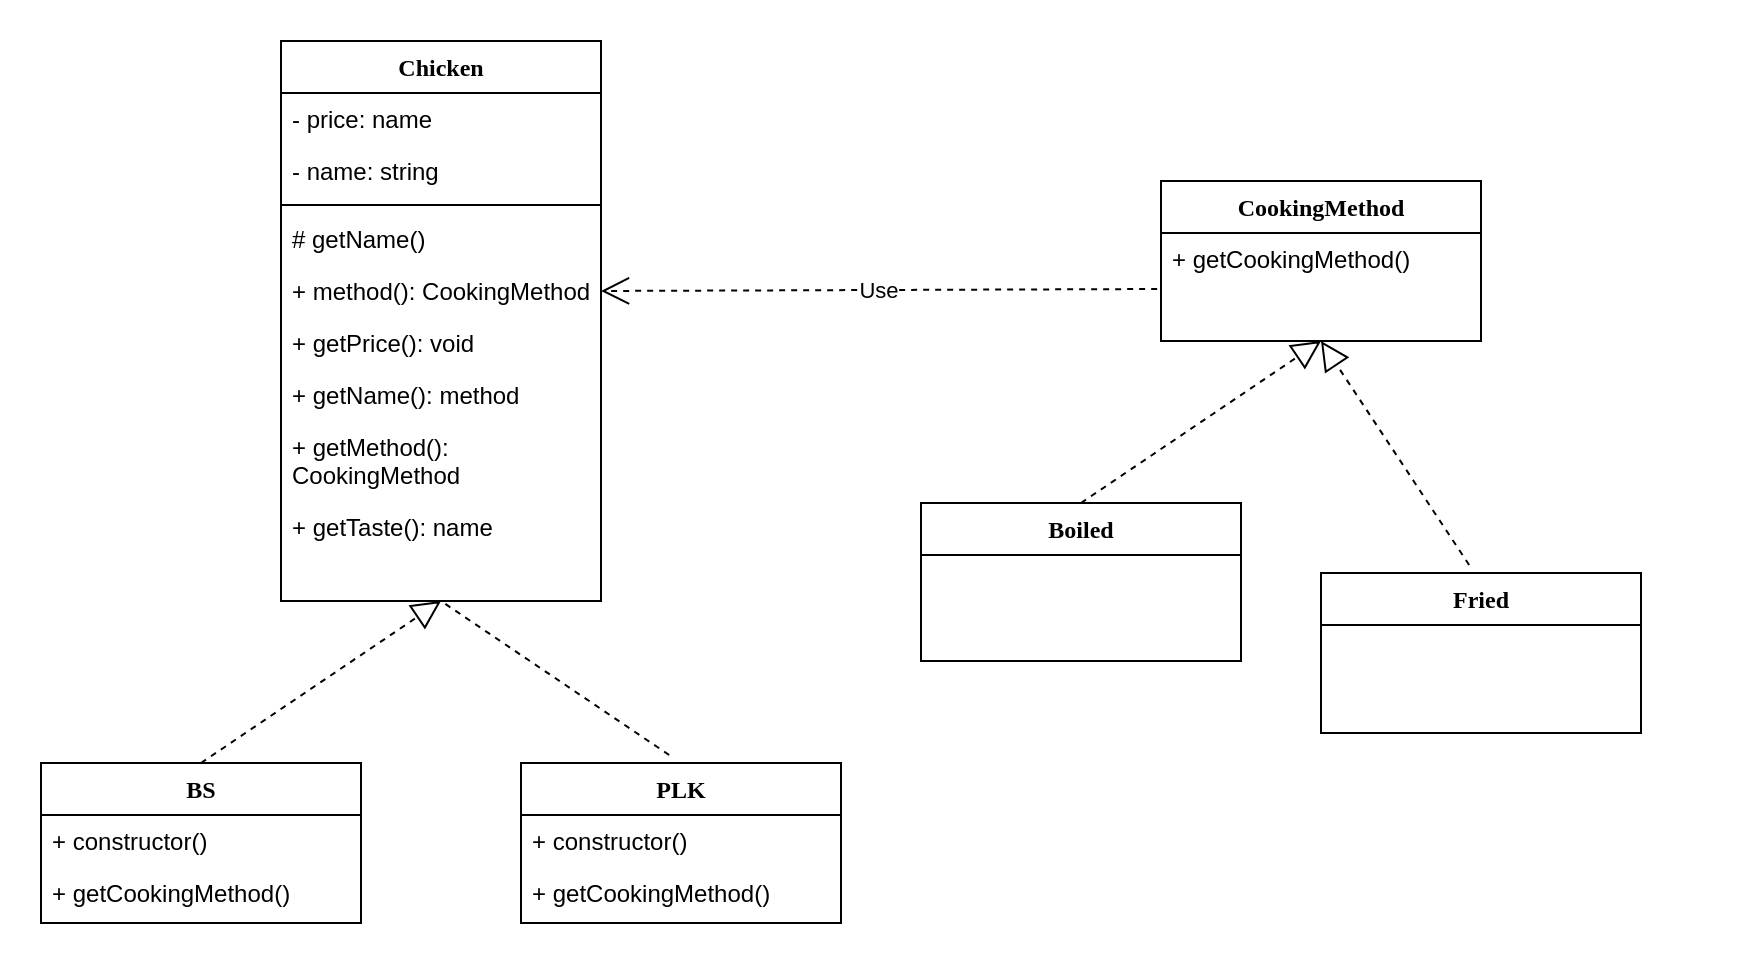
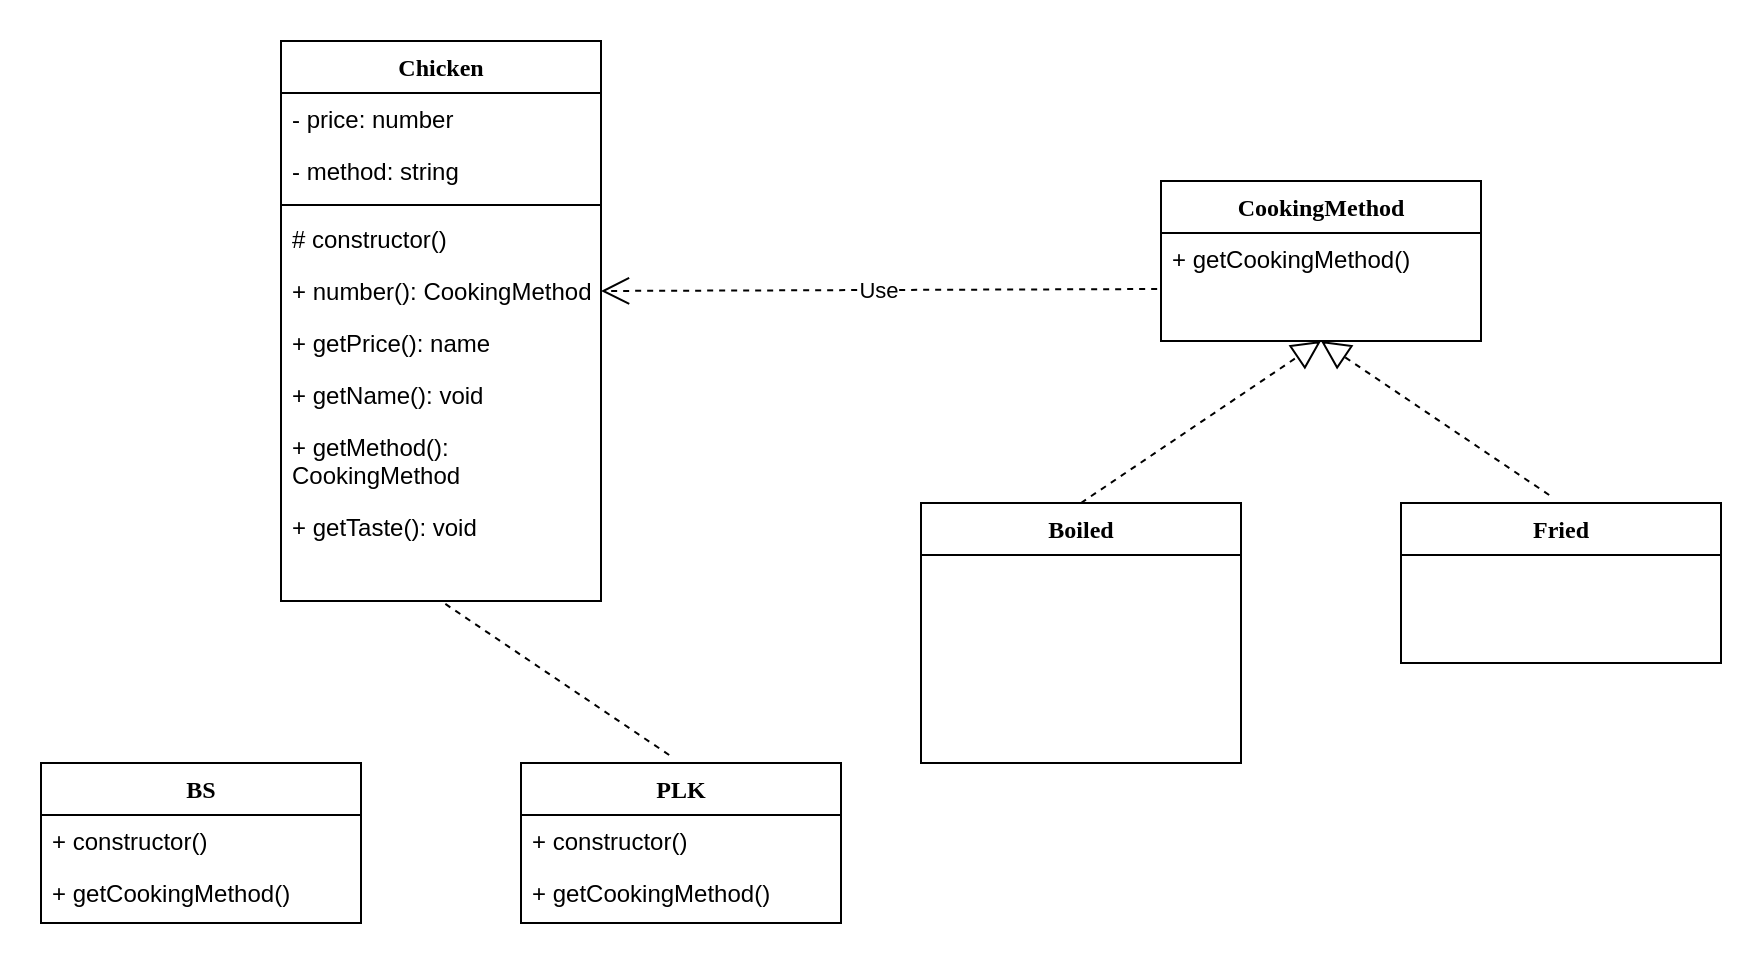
  <mxCell id="0" />
  <mxCell id="1" parent="0" />
  <mxCell id="2" value="Chicken" style="swimlane;html=1;fontStyle=1;align=center;verticalAlign=top;childLayout=stackLayout;horizontal=1;startSize=26;horizontalStack=0;resizeParent=1;resizeLast=0;collapsible=1;marginBottom=0;swimlaneFillColor=#ffffff;rounded=0;shadow=0;comic=0;labelBackgroundColor=none;strokeWidth=1;fillColor=none;fontFamily=Verdana;fontSize=12" parent="1" vertex="1"><mxGeometry x="140" y="20" width="160" height="280" as="geometry" /></mxCell>
- <mxCell id="3" value="- price: name" style="text;html=1;strokeColor=none;fillColor=none;align=left;verticalAlign=top;spacingLeft=4;spacingRight=4;whiteSpace=wrap;overflow=hidden;rotatable=0;points=[[0,0.5],[1,0.5]];portConstraint=eastwest;" parent="2" vertex="1"><mxGeometry y="26" width="160" height="26" as="geometry" /></mxCell>
- <mxCell id="4" value="- name: string" style="text;html=1;strokeColor=none;fillColor=none;align=left;verticalAlign=top;spacingLeft=4;spacingRight=4;whiteSpace=wrap;overflow=hidden;rotatable=0;points=[[0,0.5],[1,0.5]];portConstraint=eastwest;" parent="2" vertex="1"><mxGeometry y="52" width="160" height="26" as="geometry" /></mxCell>
+ <mxCell id="3" value="- price: number" style="text;html=1;strokeColor=none;fillColor=none;align=left;verticalAlign=top;spacingLeft=4;spacingRight=4;whiteSpace=wrap;overflow=hidden;rotatable=0;points=[[0,0.5],[1,0.5]];portConstraint=eastwest;" parent="2" vertex="1"><mxGeometry y="26" width="160" height="26" as="geometry" /></mxCell>
+ <mxCell id="4" value="- method: string" style="text;html=1;strokeColor=none;fillColor=none;align=left;verticalAlign=top;spacingLeft=4;spacingRight=4;whiteSpace=wrap;overflow=hidden;rotatable=0;points=[[0,0.5],[1,0.5]];portConstraint=eastwest;" parent="2" vertex="1"><mxGeometry y="52" width="160" height="26" as="geometry" /></mxCell>
  <mxCell id="5" value="" style="line;html=1;strokeWidth=1;fillColor=none;align=left;verticalAlign=middle;spacingTop=-1;spacingLeft=3;spacingRight=3;rotatable=0;labelPosition=right;points=[];portConstraint=eastwest;" parent="2" vertex="1"><mxGeometry y="78" width="160" height="8" as="geometry" /></mxCell>
- <mxCell id="6" value="# getName()" style="text;html=1;strokeColor=none;fillColor=none;align=left;verticalAlign=top;spacingLeft=4;spacingRight=4;whiteSpace=wrap;overflow=hidden;rotatable=0;points=[[0,0.5],[1,0.5]];portConstraint=eastwest;" parent="2" vertex="1"><mxGeometry y="86" width="160" height="26" as="geometry" /></mxCell>
- <mxCell id="7" value="+ method(): CookingMethod" style="text;html=1;strokeColor=none;fillColor=none;align=left;verticalAlign=top;spacingLeft=4;spacingRight=4;whiteSpace=wrap;overflow=hidden;rotatable=0;points=[[0,0.5],[1,0.5]];portConstraint=eastwest;" parent="2" vertex="1"><mxGeometry y="112" width="160" height="26" as="geometry" /></mxCell>
- <mxCell id="8" value="+ getPrice(): void&lt;br&gt;" style="text;html=1;strokeColor=none;fillColor=none;align=left;verticalAlign=top;spacingLeft=4;spacingRight=4;whiteSpace=wrap;overflow=hidden;rotatable=0;points=[[0,0.5],[1,0.5]];portConstraint=eastwest;" vertex="1" parent="2"><mxGeometry y="138" width="160" height="26" as="geometry" /></mxCell>
- <mxCell id="9" value="+ getName(): method" style="text;html=1;strokeColor=none;fillColor=none;align=left;verticalAlign=top;spacingLeft=4;spacingRight=4;whiteSpace=wrap;overflow=hidden;rotatable=0;points=[[0,0.5],[1,0.5]];portConstraint=eastwest;" vertex="1" parent="2"><mxGeometry y="164" width="160" height="26" as="geometry" /></mxCell>
+ <mxCell id="6" value="# constructor()" style="text;html=1;strokeColor=none;fillColor=none;align=left;verticalAlign=top;spacingLeft=4;spacingRight=4;whiteSpace=wrap;overflow=hidden;rotatable=0;points=[[0,0.5],[1,0.5]];portConstraint=eastwest;" parent="2" vertex="1"><mxGeometry y="86" width="160" height="26" as="geometry" /></mxCell>
+ <mxCell id="7" value="+ number(): CookingMethod" style="text;html=1;strokeColor=none;fillColor=none;align=left;verticalAlign=top;spacingLeft=4;spacingRight=4;whiteSpace=wrap;overflow=hidden;rotatable=0;points=[[0,0.5],[1,0.5]];portConstraint=eastwest;" parent="2" vertex="1"><mxGeometry y="112" width="160" height="26" as="geometry" /></mxCell>
+ <mxCell id="8" value="+ getPrice(): name&lt;br&gt;" style="text;html=1;strokeColor=none;fillColor=none;align=left;verticalAlign=top;spacingLeft=4;spacingRight=4;whiteSpace=wrap;overflow=hidden;rotatable=0;points=[[0,0.5],[1,0.5]];portConstraint=eastwest;" vertex="1" parent="2"><mxGeometry y="138" width="160" height="26" as="geometry" /></mxCell>
+ <mxCell id="9" value="+ getName(): void" style="text;html=1;strokeColor=none;fillColor=none;align=left;verticalAlign=top;spacingLeft=4;spacingRight=4;whiteSpace=wrap;overflow=hidden;rotatable=0;points=[[0,0.5],[1,0.5]];portConstraint=eastwest;" vertex="1" parent="2"><mxGeometry y="164" width="160" height="26" as="geometry" /></mxCell>
  <mxCell id="10" value="+ getMethod(): CookingMethod" style="text;html=1;strokeColor=none;fillColor=none;align=left;verticalAlign=top;spacingLeft=4;spacingRight=4;whiteSpace=wrap;overflow=hidden;rotatable=0;points=[[0,0.5],[1,0.5]];portConstraint=eastwest;" vertex="1" parent="2"><mxGeometry y="190" width="160" height="40" as="geometry" /></mxCell>
- <mxCell id="11" value="+ getTaste(): name" style="text;html=1;strokeColor=none;fillColor=none;align=left;verticalAlign=top;spacingLeft=4;spacingRight=4;whiteSpace=wrap;overflow=hidden;rotatable=0;points=[[0,0.5],[1,0.5]];portConstraint=eastwest;" vertex="1" parent="2"><mxGeometry y="230" width="160" height="26" as="geometry" /></mxCell>
+ <mxCell id="11" value="+ getTaste(): void" style="text;html=1;strokeColor=none;fillColor=none;align=left;verticalAlign=top;spacingLeft=4;spacingRight=4;whiteSpace=wrap;overflow=hidden;rotatable=0;points=[[0,0.5],[1,0.5]];portConstraint=eastwest;" vertex="1" parent="2"><mxGeometry y="230" width="160" height="26" as="geometry" /></mxCell>
  <mxCell id="12" value="CookingMethod" style="swimlane;html=1;fontStyle=1;align=center;verticalAlign=top;childLayout=stackLayout;horizontal=1;startSize=26;horizontalStack=0;resizeParent=1;resizeLast=0;collapsible=1;marginBottom=0;swimlaneFillColor=#ffffff;rounded=0;shadow=0;comic=0;labelBackgroundColor=none;strokeWidth=1;fillColor=none;fontFamily=Verdana;fontSize=12" vertex="1" parent="1"><mxGeometry x="580" y="90" width="160" height="80" as="geometry" /></mxCell>
  <mxCell id="13" value="+ getCookingMethod()" style="text;html=1;strokeColor=none;fillColor=none;align=left;verticalAlign=top;spacingLeft=4;spacingRight=4;whiteSpace=wrap;overflow=hidden;rotatable=0;points=[[0,0.5],[1,0.5]];portConstraint=eastwest;" vertex="1" parent="12"><mxGeometry y="26" width="160" height="26" as="geometry" /></mxCell>
  <mxCell id="14" value="BS" style="swimlane;html=1;fontStyle=1;align=center;verticalAlign=top;childLayout=stackLayout;horizontal=1;startSize=26;horizontalStack=0;resizeParent=1;resizeLast=0;collapsible=1;marginBottom=0;swimlaneFillColor=#ffffff;rounded=0;shadow=0;comic=0;labelBackgroundColor=none;strokeWidth=1;fillColor=none;fontFamily=Verdana;fontSize=12" vertex="1" parent="1"><mxGeometry x="20" y="381" width="160" height="80" as="geometry" /></mxCell>
  <mxCell id="15" value="+ constructor()" style="text;html=1;strokeColor=none;fillColor=none;align=left;verticalAlign=top;spacingLeft=4;spacingRight=4;whiteSpace=wrap;overflow=hidden;rotatable=0;points=[[0,0.5],[1,0.5]];portConstraint=eastwest;" vertex="1" parent="14"><mxGeometry y="26" width="160" height="26" as="geometry" /></mxCell>
  <mxCell id="16" value="+ getCookingMethod()" style="text;html=1;strokeColor=none;fillColor=none;align=left;verticalAlign=top;spacingLeft=4;spacingRight=4;whiteSpace=wrap;overflow=hidden;rotatable=0;points=[[0,0.5],[1,0.5]];portConstraint=eastwest;" vertex="1" parent="14"><mxGeometry y="52" width="160" height="26" as="geometry" /></mxCell>
  <mxCell id="17" value="PLK" style="swimlane;html=1;fontStyle=1;align=center;verticalAlign=top;childLayout=stackLayout;horizontal=1;startSize=26;horizontalStack=0;resizeParent=1;resizeLast=0;collapsible=1;marginBottom=0;swimlaneFillColor=#ffffff;rounded=0;shadow=0;comic=0;labelBackgroundColor=none;strokeWidth=1;fillColor=none;fontFamily=Verdana;fontSize=12" vertex="1" parent="1"><mxGeometry x="260" y="381" width="160" height="80" as="geometry" /></mxCell>
  <mxCell id="18" value="+ constructor()" style="text;html=1;strokeColor=none;fillColor=none;align=left;verticalAlign=top;spacingLeft=4;spacingRight=4;whiteSpace=wrap;overflow=hidden;rotatable=0;points=[[0,0.5],[1,0.5]];portConstraint=eastwest;" vertex="1" parent="17"><mxGeometry y="26" width="160" height="26" as="geometry" /></mxCell>
  <mxCell id="19" value="+ getCookingMethod()" style="text;html=1;strokeColor=none;fillColor=none;align=left;verticalAlign=top;spacingLeft=4;spacingRight=4;whiteSpace=wrap;overflow=hidden;rotatable=0;points=[[0,0.5],[1,0.5]];portConstraint=eastwest;" vertex="1" parent="17"><mxGeometry y="52" width="160" height="26" as="geometry" /></mxCell>
- <mxCell id="20" value="" style="endArrow=block;dashed=1;endFill=0;endSize=12;html=1;rounded=0;exitX=0.5;exitY=0;exitDx=0;exitDy=0;entryX=0.5;entryY=1;entryDx=0;entryDy=0;" edge="1" parent="1" source="14" target="2"><mxGeometry width="160" relative="1" as="geometry"><mxPoint x="440" y="350" as="sourcePoint" /><mxPoint x="600" y="350" as="targetPoint" /></mxGeometry></mxCell>
  <mxCell id="21" value="" style="endArrow=none;dashed=1;endFill=0;endSize=12;html=1;rounded=0;exitX=0.463;exitY=-0.05;exitDx=0;exitDy=0;entryX=0.5;entryY=1;entryDx=0;entryDy=0;exitPerimeter=0;" edge="1" parent="1" source="17" target="2"><mxGeometry width="160" relative="1" as="geometry"><mxPoint x="480" y="351" as="sourcePoint" /><mxPoint x="600" y="270" as="targetPoint" /></mxGeometry></mxCell>
  <mxCell id="22" value="Use" style="endArrow=open;endSize=12;dashed=1;html=1;rounded=0;exitX=-0.012;exitY=1.077;exitDx=0;exitDy=0;exitPerimeter=0;entryX=1;entryY=0.5;entryDx=0;entryDy=0;" edge="1" parent="1" source="13" target="7"><mxGeometry width="160" relative="1" as="geometry"><mxPoint x="440" y="350" as="sourcePoint" /><mxPoint x="600" y="350" as="targetPoint" /></mxGeometry></mxCell>
- <mxCell id="23" value="Boiled" style="swimlane;html=1;fontStyle=1;align=center;verticalAlign=top;childLayout=stackLayout;horizontal=1;startSize=26;horizontalStack=0;resizeParent=1;resizeLast=0;collapsible=1;marginBottom=0;swimlaneFillColor=#ffffff;rounded=0;shadow=0;comic=0;labelBackgroundColor=none;strokeWidth=1;fillColor=none;fontFamily=Verdana;fontSize=12" vertex="1" parent="1"><mxGeometry x="460" y="251" width="160" height="79" as="geometry" /></mxCell>
- <mxCell id="24" value="Fried" style="swimlane;html=1;fontStyle=1;align=center;verticalAlign=top;childLayout=stackLayout;horizontal=1;startSize=26;horizontalStack=0;resizeParent=1;resizeLast=0;collapsible=1;marginBottom=0;swimlaneFillColor=#ffffff;rounded=0;shadow=0;comic=0;labelBackgroundColor=none;strokeWidth=1;fillColor=none;fontFamily=Verdana;fontSize=12" vertex="1" parent="1"><mxGeometry x="660" y="286" width="160" height="80" as="geometry" /></mxCell>
+ <mxCell id="23" value="Boiled" style="swimlane;html=1;fontStyle=1;align=center;verticalAlign=top;childLayout=stackLayout;horizontal=1;startSize=26;horizontalStack=0;resizeParent=1;resizeLast=0;collapsible=1;marginBottom=0;swimlaneFillColor=#ffffff;rounded=0;shadow=0;comic=0;labelBackgroundColor=none;strokeWidth=1;fillColor=none;fontFamily=Verdana;fontSize=12" vertex="1" parent="1"><mxGeometry x="460" y="251" width="160" height="130" as="geometry" /></mxCell>
+ <mxCell id="24" value="Fried" style="swimlane;html=1;fontStyle=1;align=center;verticalAlign=top;childLayout=stackLayout;horizontal=1;startSize=26;horizontalStack=0;resizeParent=1;resizeLast=0;collapsible=1;marginBottom=0;swimlaneFillColor=#ffffff;rounded=0;shadow=0;comic=0;labelBackgroundColor=none;strokeWidth=1;fillColor=none;fontFamily=Verdana;fontSize=12" vertex="1" parent="1"><mxGeometry x="700" y="251" width="160" height="80" as="geometry" /></mxCell>
  <mxCell id="25" value="" style="endArrow=block;dashed=1;endFill=0;endSize=12;html=1;rounded=0;exitX=0.5;exitY=0;exitDx=0;exitDy=0;entryX=0.5;entryY=1;entryDx=0;entryDy=0;" edge="1" parent="1" source="23"><mxGeometry width="160" relative="1" as="geometry"><mxPoint x="880" y="220" as="sourcePoint" /><mxPoint x="660" y="170" as="targetPoint" /></mxGeometry></mxCell>
  <mxCell id="26" value="" style="endArrow=block;dashed=1;endFill=0;endSize=12;html=1;rounded=0;exitX=0.463;exitY=-0.05;exitDx=0;exitDy=0;entryX=0.5;entryY=1;entryDx=0;entryDy=0;exitPerimeter=0;" edge="1" parent="1" source="24"><mxGeometry width="160" relative="1" as="geometry"><mxPoint x="920" y="221" as="sourcePoint" /><mxPoint x="660" y="170" as="targetPoint" /></mxGeometry></mxCell>
